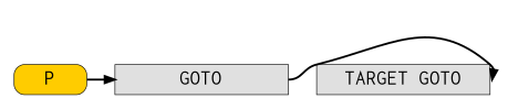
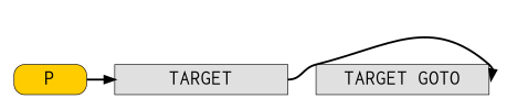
  digraph {
    nodesep=0.2
    rankdir=TB
    node [fillcolor="#E0E0E0" fontname=Courier fontsize=10 margin="0,0.03" penwidth=0.33 shape=rect style=filled]
    edge [arrowsize=0.5]
    n1 [fillcolor="#ffcc00" height=0.2 label=P style="rounded,filled" width=0.5]
-   n2 [height=0.2 label=GOTO width=1.2]
+   n2 [height=0.2 label=TARGET width=1.2]
    n3 [height=0.2 label="TARGET GOTO" width=1.2]
    subgraph sub_1 {
      ordering=in
      rank=same
      n1
      n2
      n3
    }
    n1 -> n2
    n2 -> n3 [headport=e tailport=e]
  }
